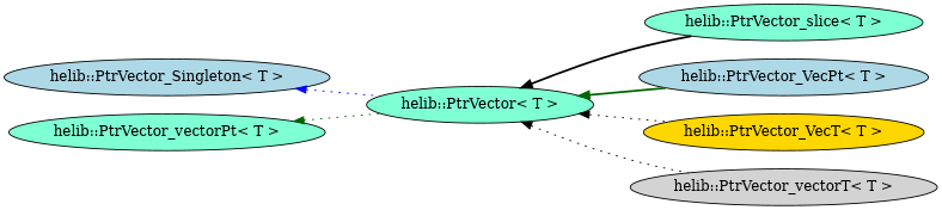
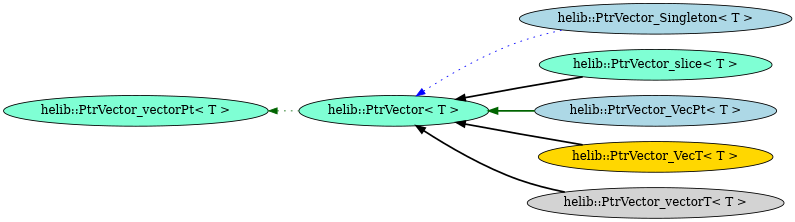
  digraph {
    rankdir=LR
    node [color=black fillcolor=aquamarine style=filled]
    edge [color=black dir=back style=bold]
    n1 [fontcolor=black label="helib::PtrVector\< T \>"]
    n2 [fillcolor=lightblue label="helib::PtrVector_Singleton\< T \>"]
    n3 [label="helib::PtrVector_slice\< T \>"]
    n4 [fillcolor=lightblue label="helib::PtrVector_VecPt\< T \>"]
    n5 [fillcolor=gold label="helib::PtrVector_VecT\< T \>"]
    n6 [fillcolor=lightgrey label="helib::PtrVector_vectorT\< T \>"]
    n7 [label="helib::PtrVector_vectorPt\< T \>"]
-   n2 -> n1 [color=blue style=dotted]
+   n1 -> n2 [color=blue style=dotted]
    n1 -> n3
    n1 -> n4 [color=darkgreen]
-   n1 -> n5 [style=dotted]
-   n1 -> n6 [style=dotted]
+   n1 -> n5
+   n1 -> n6
    n7 -> n1 [color=darkgreen style=dotted]
  }
